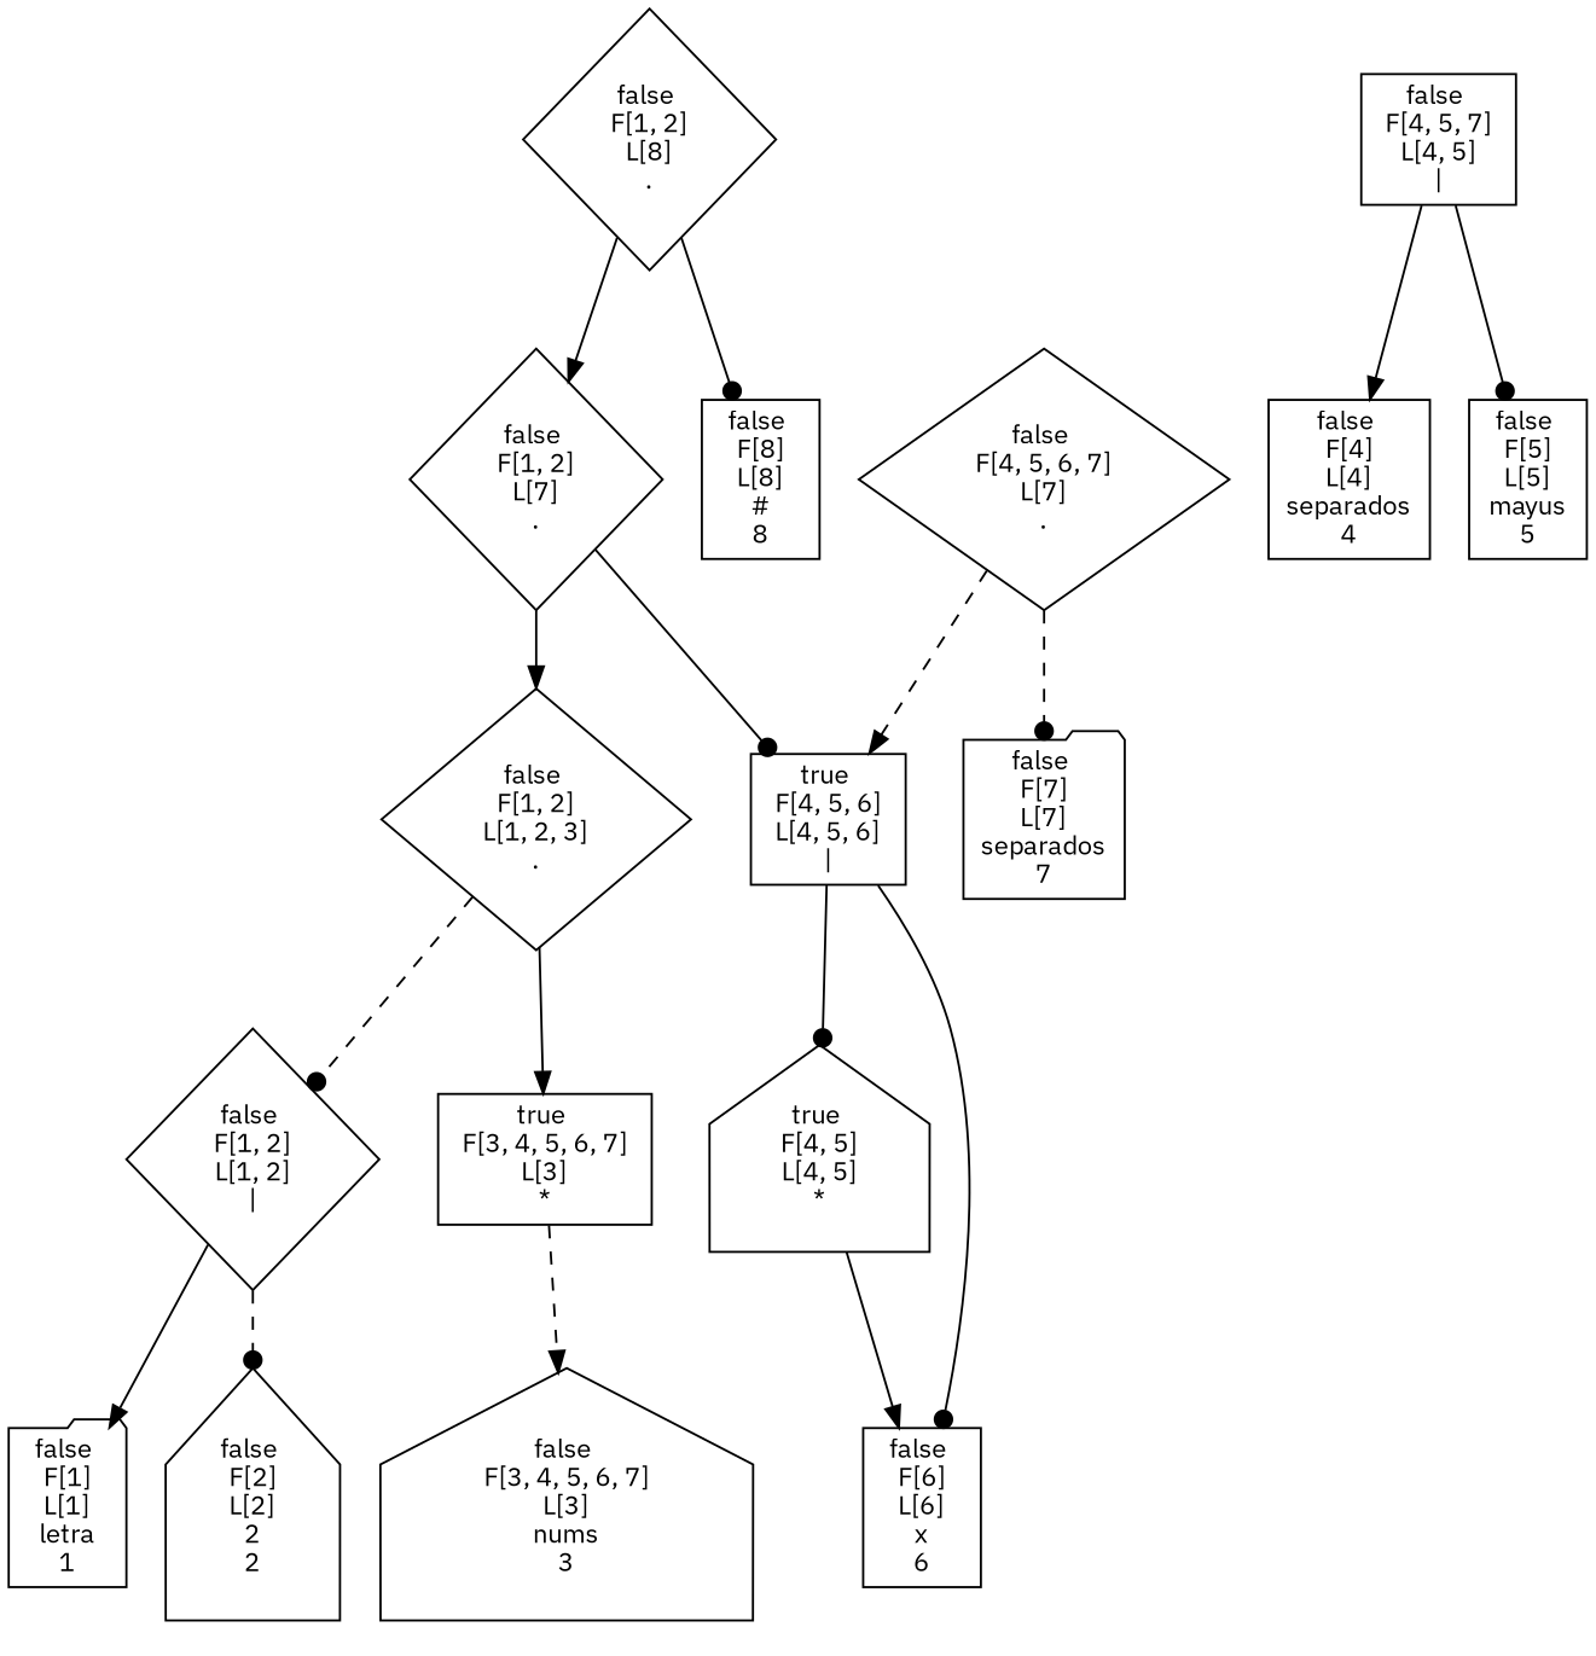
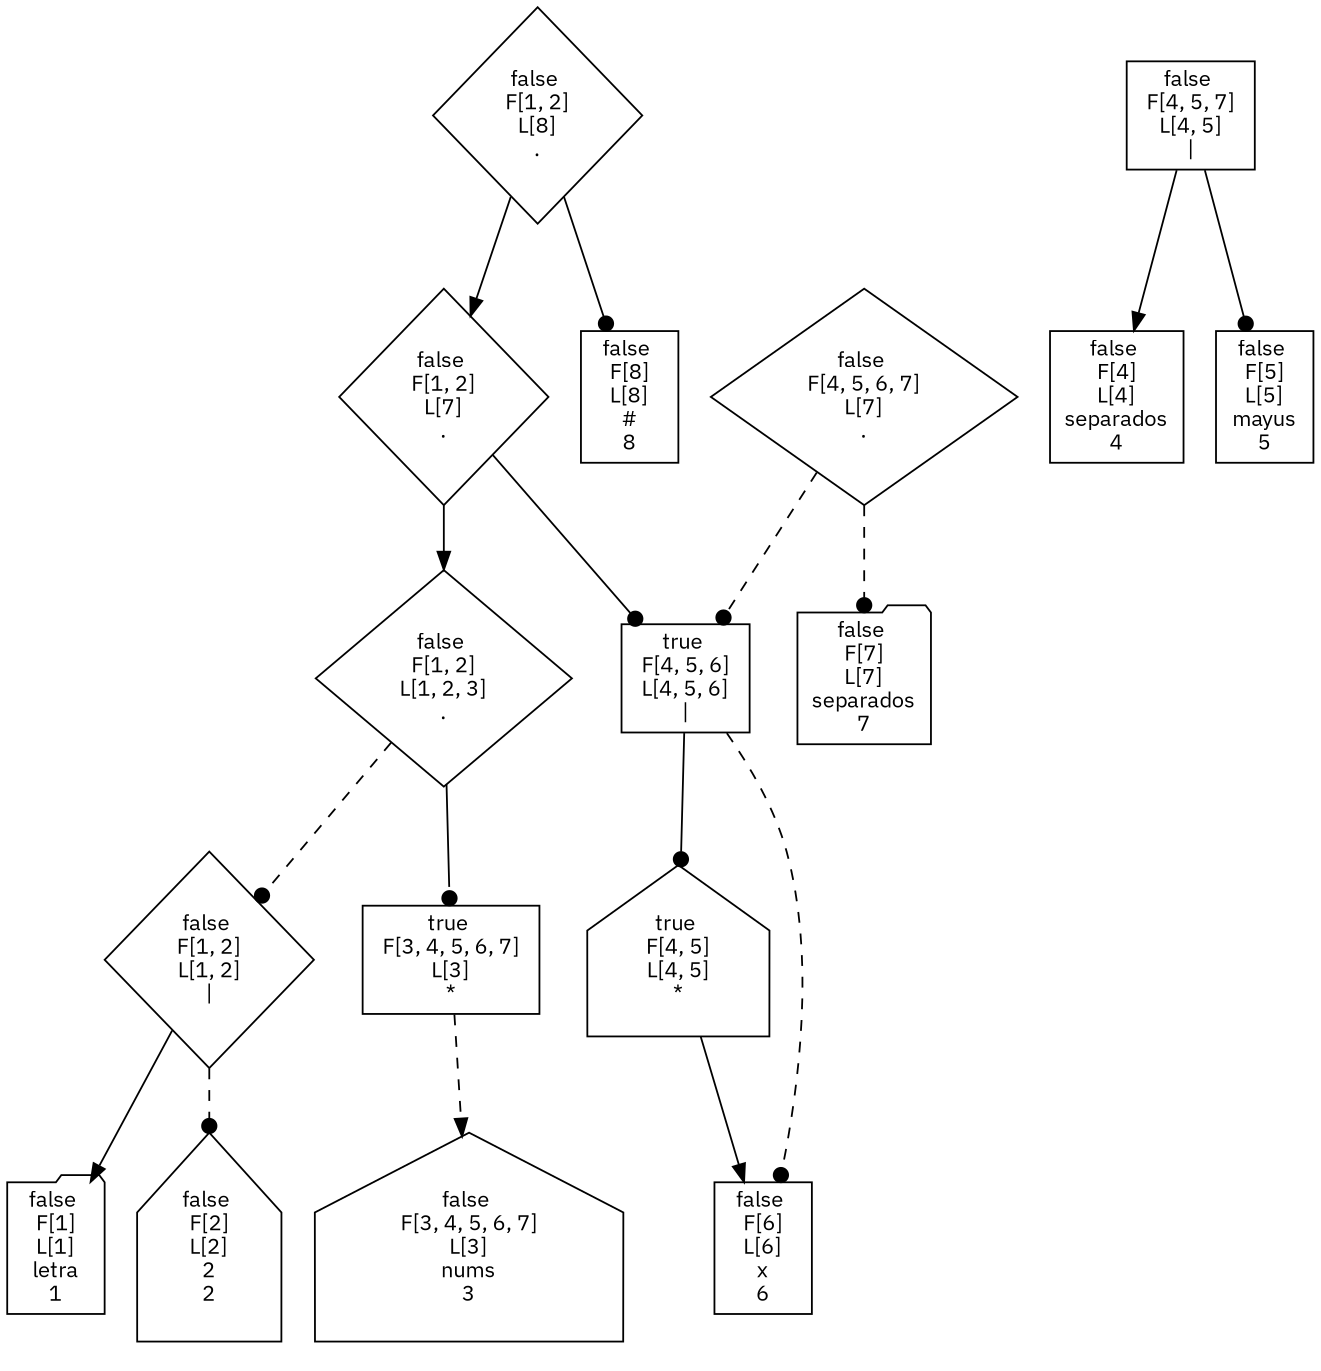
  digraph {
    fontname="IBM Plex Sans"
    node [fontname="IBM Plex Sans" fontsize=12 shape=box]
    edge [arrowhead=dot arrowtail=none fontname="IBM Plex Sans" style=solid]
    n1 [label="false \n F[1, 2] \n L[8] \n . " shape=diamond]
    n2 [label="false \n F[1, 2] \n L[7] \n . " shape=diamond]
    n3 [label="false \n F[8] \n L[8] \n#\n 8 "]
    n4 [label="false \n F[1, 2] \n L[1, 2, 3] \n . " shape=diamond]
    n5 [label="true \n F[4, 5, 6] \n L[4, 5, 6] \n | "]
    n6 [label="false \n F[1, 2] \n L[1, 2] \n | " shape=diamond]
    n7 [label="true \n F[3, 4, 5, 6, 7] \n L[3] \n * "]
    n8 [label="false \n F[4, 5, 6, 7] \n L[7] \n . " shape=diamond]
    n9 [label="false \n F[7] \n L[7] \nseparados\n 7 " shape=folder]
    n10 [label="false \n F[1] \n L[1] \nletra\n 1 " shape=folder]
    n11 [label="false \n F[2] \n L[2] \n2\n 2 " shape=house]
    n12 [label="false \n F[3, 4, 5, 6, 7] \n L[3] \nnums\n 3 " shape=house]
    n13 [label="true \n F[4, 5] \n L[4, 5] \n * " shape=house]
    n14 [label="false \n F[6] \n L[6] \nx\n 6 "]
    n15 [label="false \n F[4, 5, 7] \n L[4, 5] \n | "]
    n16 [label="false \n F[4] \n L[4] \nseparados\n 4 "]
    n17 [label="false \n F[5] \n L[5] \nmayus\n 5 "]
    n1 -> n2 [arrowhead=normal]
    n1 -> n3
    n2 -> n4 [arrowhead=normal]
    n2 -> n5
    n4 -> n6 [style=dashed]
-   n4 -> n7 [arrowhead=normal]
+   n4 -> n7
    n5 -> n13
-   n5 -> n14
+   n5 -> n14 [style=dashed]
    n6 -> n10 [arrowhead=normal]
    n6 -> n11 [style=dashed]
    n7 -> n12 [arrowhead=normal style=dashed]
-   n8 -> n5 [arrowhead=normal style=dashed]
+   n8 -> n5 [style=dashed]
    n8 -> n9 [style=dashed]
    n13 -> n14 [arrowhead=normal]
    n15 -> n16 [arrowhead=normal]
    n15 -> n17
  }
